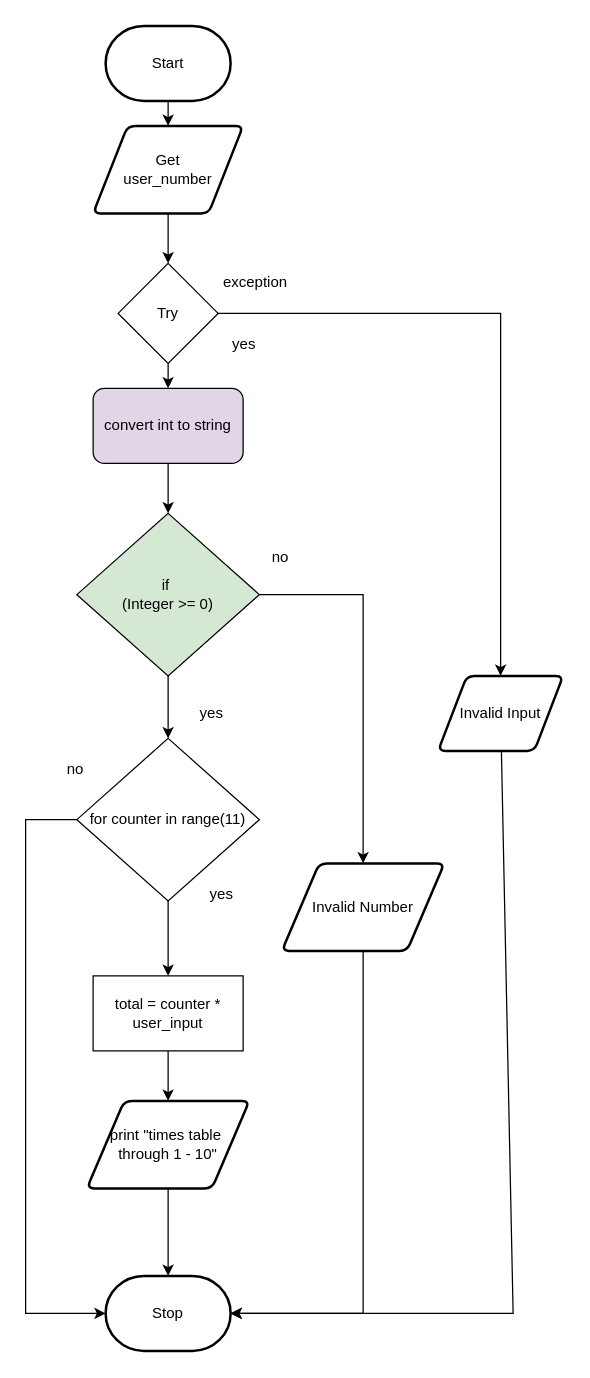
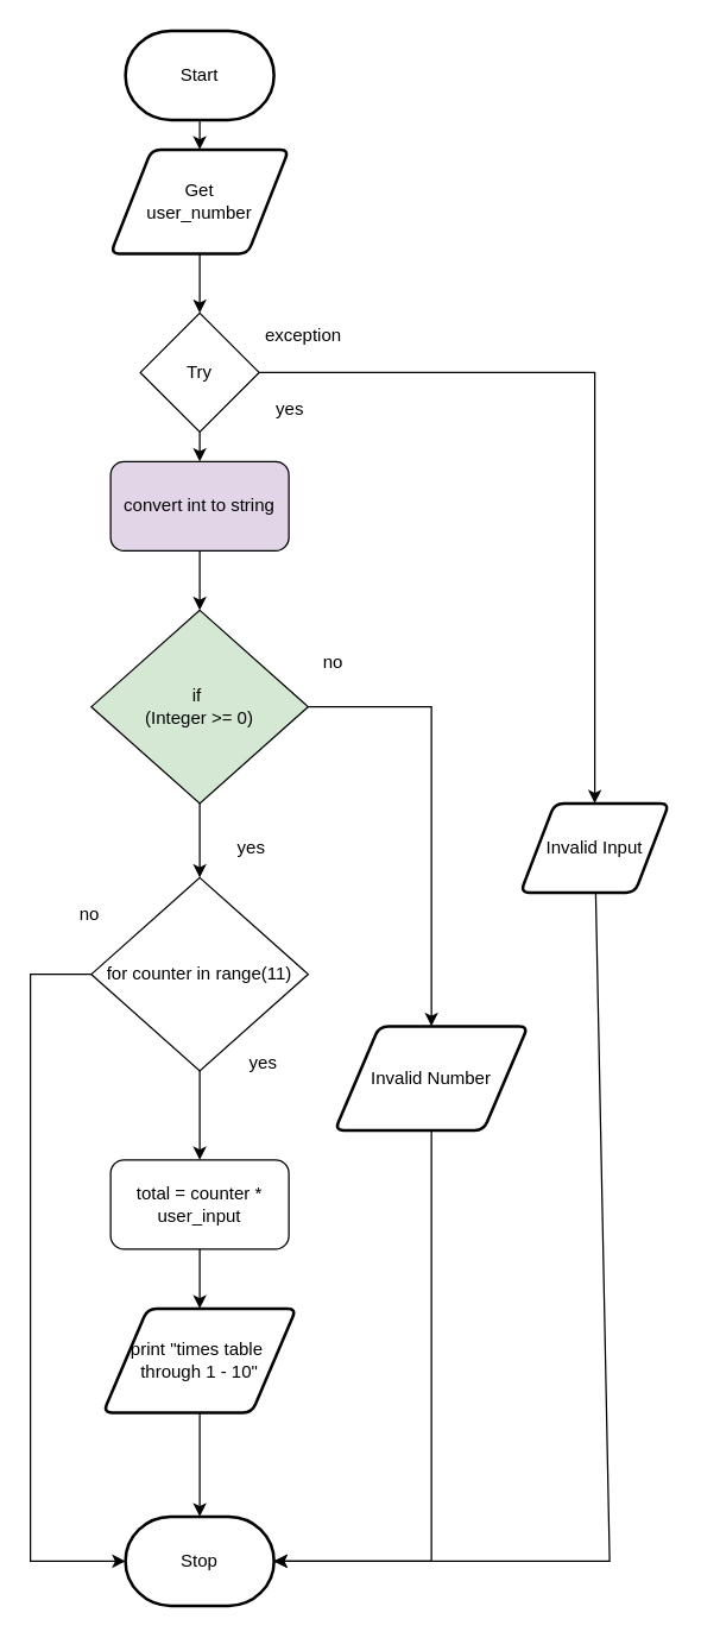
  <mxCell id="0" />
  <mxCell id="1" parent="0" />
  <mxCell id="2" value="Start" style="strokeWidth=2;html=1;shape=mxgraph.flowchart.terminator;whiteSpace=wrap;" parent="1" vertex="1"><mxGeometry x="84" y="20" width="100" height="60" as="geometry" /></mxCell>
  <mxCell id="3" value="Stop" style="strokeWidth=2;html=1;shape=mxgraph.flowchart.terminator;whiteSpace=wrap;rounded=1;" parent="1" vertex="1"><mxGeometry x="84" y="1020" width="100" height="60" as="geometry" /></mxCell>
  <mxCell id="4" value="" style="edgeStyle=none;html=1;" parent="1" source="6" target="14" edge="1"><mxGeometry relative="1" as="geometry" /></mxCell>
  <mxCell id="5" style="edgeStyle=none;html=1;entryX=0.5;entryY=0;entryDx=0;entryDy=0;endArrow=classic;endFill=1;rounded=0;" parent="1" source="6" target="8" edge="1"><mxGeometry relative="1" as="geometry"><Array as="points"><mxPoint x="400" y="250" /></Array></mxGeometry></mxCell>
  <mxCell id="6" value="Try" style="rhombus;whiteSpace=wrap;html=1;" parent="1" vertex="1"><mxGeometry x="94" y="210" width="80" height="80" as="geometry" /></mxCell>
  <mxCell id="7" style="edgeStyle=none;rounded=0;html=1;entryX=1;entryY=0.5;entryDx=0;entryDy=0;entryPerimeter=0;" edge="1" parent="1" source="8" target="3"><mxGeometry relative="1" as="geometry"><Array as="points"><mxPoint x="410" y="1050" /></Array></mxGeometry></mxCell>
  <mxCell id="8" value="Invalid Input" style="shape=parallelogram;html=1;strokeWidth=2;perimeter=parallelogramPerimeter;whiteSpace=wrap;rounded=1;arcSize=12;size=0.23;" parent="1" vertex="1"><mxGeometry x="350" y="540" width="100" height="60" as="geometry" /></mxCell>
  <mxCell id="9" style="edgeStyle=none;rounded=0;html=1;entryX=0.5;entryY=0;entryDx=0;entryDy=0;fontSize=12;endArrow=classic;endFill=1;exitX=0.5;exitY=1;exitDx=0;exitDy=0;" parent="1" source="21" target="6" edge="1"><mxGeometry relative="1" as="geometry"><mxPoint x="134" y="240" as="sourcePoint" /></mxGeometry></mxCell>
  <mxCell id="10" style="edgeStyle=none;html=1;entryX=0.5;entryY=0;entryDx=0;entryDy=0;rounded=0;" parent="1" source="12" target="16" edge="1"><mxGeometry relative="1" as="geometry"><Array as="points"><mxPoint x="290" y="475" /></Array></mxGeometry></mxCell>
  <mxCell id="11" value="" style="edgeStyle=none;rounded=0;html=1;" parent="1" source="12" target="25" edge="1"><mxGeometry relative="1" as="geometry" /></mxCell>
  <mxCell id="12" value="if&amp;nbsp;&lt;br&gt;(Integer &amp;gt;= 0)" style="rhombus;whiteSpace=wrap;html=1;fillColor=#d5e8d4;" parent="1" vertex="1"><mxGeometry x="61" y="410" width="146" height="130" as="geometry" /></mxCell>
  <mxCell id="13" style="edgeStyle=none;html=1;entryX=0.5;entryY=0;entryDx=0;entryDy=0;" parent="1" source="14" target="12" edge="1"><mxGeometry relative="1" as="geometry" /></mxCell>
  <mxCell id="14" value="convert int to string" style="rounded=1;whiteSpace=wrap;html=1;fillColor=#e1d5e7;" parent="1" vertex="1"><mxGeometry x="74" y="310" width="120" height="60" as="geometry" /></mxCell>
  <mxCell id="15" style="edgeStyle=none;html=1;entryX=1;entryY=0.5;entryDx=0;entryDy=0;entryPerimeter=0;rounded=0;" edge="1" parent="1" source="16" target="3"><mxGeometry relative="1" as="geometry"><Array as="points"><mxPoint x="290" y="1050" /></Array></mxGeometry></mxCell>
  <mxCell id="16" value="&lt;font style=&quot;font-size: 12px&quot;&gt;Invalid Number&lt;/font&gt;" style="shape=parallelogram;html=1;strokeWidth=2;perimeter=parallelogramPerimeter;whiteSpace=wrap;rounded=1;arcSize=12;size=0.23;" parent="1" vertex="1"><mxGeometry x="225" y="690" width="130" height="70" as="geometry" /></mxCell>
  <mxCell id="17" value="&lt;font style=&quot;font-size: 12px&quot;&gt;exception&lt;/font&gt;" style="text;html=1;strokeColor=none;fillColor=none;align=center;verticalAlign=middle;whiteSpace=wrap;rounded=0;fontSize=8;" parent="1" vertex="1"><mxGeometry x="174" y="210" width="60" height="30" as="geometry" /></mxCell>
  <mxCell id="18" value="&lt;font style=&quot;font-size: 12px&quot;&gt;yes&lt;/font&gt;" style="text;html=1;strokeColor=none;fillColor=none;align=center;verticalAlign=middle;whiteSpace=wrap;rounded=0;fontSize=8;" parent="1" vertex="1"><mxGeometry x="165" y="260" width="60" height="30" as="geometry" /></mxCell>
  <mxCell id="19" value="&lt;font style=&quot;font-size: 12px&quot;&gt;yes&lt;/font&gt;" style="text;html=1;strokeColor=none;fillColor=none;align=center;verticalAlign=middle;whiteSpace=wrap;rounded=0;fontSize=8;" parent="1" vertex="1"><mxGeometry x="139" y="555" width="60" height="30" as="geometry" /></mxCell>
  <mxCell id="20" value="&lt;font style=&quot;font-size: 12px&quot;&gt;no&lt;/font&gt;" style="text;html=1;strokeColor=none;fillColor=none;align=center;verticalAlign=middle;whiteSpace=wrap;rounded=0;fontSize=8;" parent="1" vertex="1"><mxGeometry x="194" y="430" width="60" height="30" as="geometry" /></mxCell>
  <mxCell id="21" value="Get&lt;br&gt;user_number" style="shape=parallelogram;html=1;strokeWidth=2;perimeter=parallelogramPerimeter;whiteSpace=wrap;rounded=1;arcSize=12;size=0.23;" parent="1" vertex="1"><mxGeometry x="74" y="100" width="120" height="70" as="geometry" /></mxCell>
  <mxCell id="22" value="" style="edgeStyle=none;rounded=0;html=1;endArrow=classic;endFill=1;" parent="1" source="2" target="21" edge="1"><mxGeometry relative="1" as="geometry"><mxPoint x="134" y="200" as="sourcePoint" /><mxPoint x="134" y="356" as="targetPoint" /></mxGeometry></mxCell>
  <mxCell id="23" value="" style="edgeStyle=none;html=1;" edge="1" parent="1" source="25" target="29"><mxGeometry relative="1" as="geometry" /></mxCell>
  <mxCell id="24" style="edgeStyle=none;rounded=0;html=1;entryX=0;entryY=0.5;entryDx=0;entryDy=0;entryPerimeter=0;" edge="1" parent="1" source="25" target="3"><mxGeometry relative="1" as="geometry"><Array as="points"><mxPoint x="20" y="655" /><mxPoint x="20" y="1050" /></Array></mxGeometry></mxCell>
  <mxCell id="25" value="&lt;br&gt;for counter in range(11)&lt;br&gt;&amp;nbsp;" style="rhombus;whiteSpace=wrap;html=1;" parent="1" vertex="1"><mxGeometry x="61" y="590" width="146" height="130" as="geometry" /></mxCell>
  <mxCell id="26" value="&lt;font style=&quot;font-size: 12px&quot;&gt;yes&lt;/font&gt;" style="text;html=1;strokeColor=none;fillColor=none;align=center;verticalAlign=middle;whiteSpace=wrap;rounded=0;fontSize=8;" parent="1" vertex="1"><mxGeometry x="147" y="700" width="60" height="30" as="geometry" /></mxCell>
  <mxCell id="27" value="&lt;font style=&quot;font-size: 12px&quot;&gt;no&lt;/font&gt;" style="text;html=1;strokeColor=none;fillColor=none;align=center;verticalAlign=middle;whiteSpace=wrap;rounded=0;fontSize=8;" parent="1" vertex="1"><mxGeometry x="30" y="600" width="60" height="30" as="geometry" /></mxCell>
  <mxCell id="28" style="edgeStyle=none;html=1;entryX=0.5;entryY=0;entryDx=0;entryDy=0;" edge="1" parent="1" source="29" target="31"><mxGeometry relative="1" as="geometry" /></mxCell>
- <mxCell id="29" value="total = counter * user_input" style="whiteSpace=wrap;html=1;rounded=0;" vertex="1" parent="1"><mxGeometry x="74" y="780" width="120" height="60" as="geometry" /></mxCell>
+ <mxCell id="29" value="total = counter * user_input" style="rounded=1;whiteSpace=wrap;html=1;" vertex="1" parent="1"><mxGeometry x="74" y="780" width="120" height="60" as="geometry" /></mxCell>
  <mxCell id="30" value="" style="edgeStyle=none;html=1;" edge="1" parent="1" source="31" target="3"><mxGeometry relative="1" as="geometry" /></mxCell>
  <mxCell id="31" value="print &quot;times table&amp;nbsp;&lt;br&gt;through 1 - 10&quot;" style="shape=parallelogram;html=1;strokeWidth=2;perimeter=parallelogramPerimeter;whiteSpace=wrap;rounded=1;arcSize=12;size=0.23;" vertex="1" parent="1"><mxGeometry x="69" y="880" width="130" height="70" as="geometry" /></mxCell>
